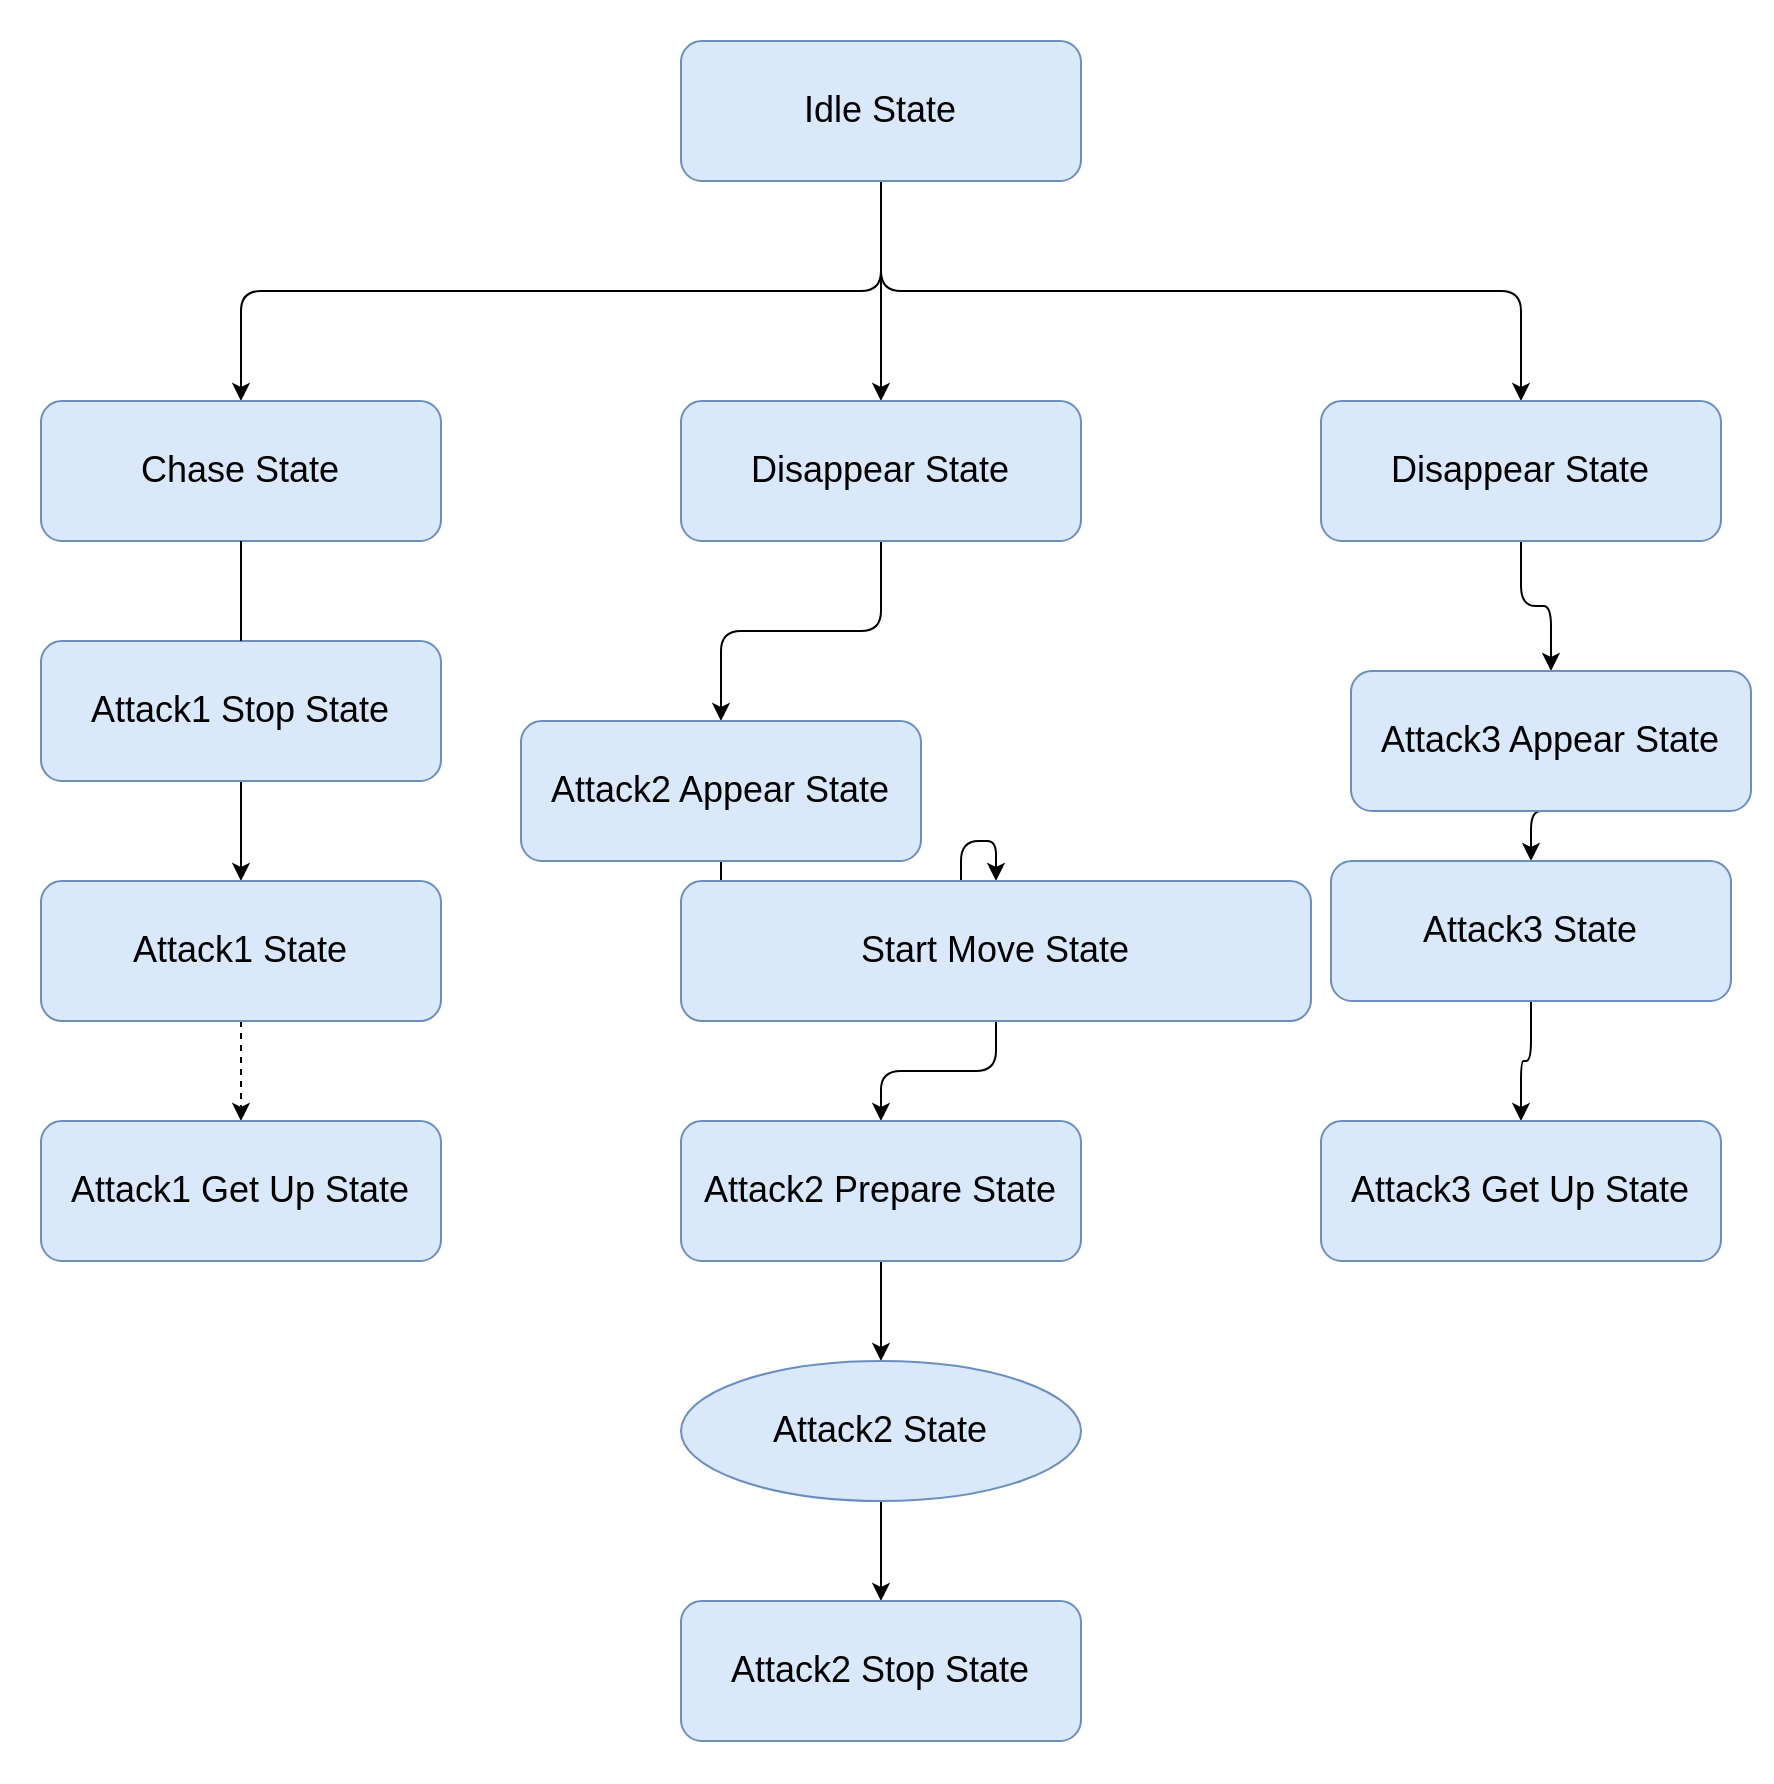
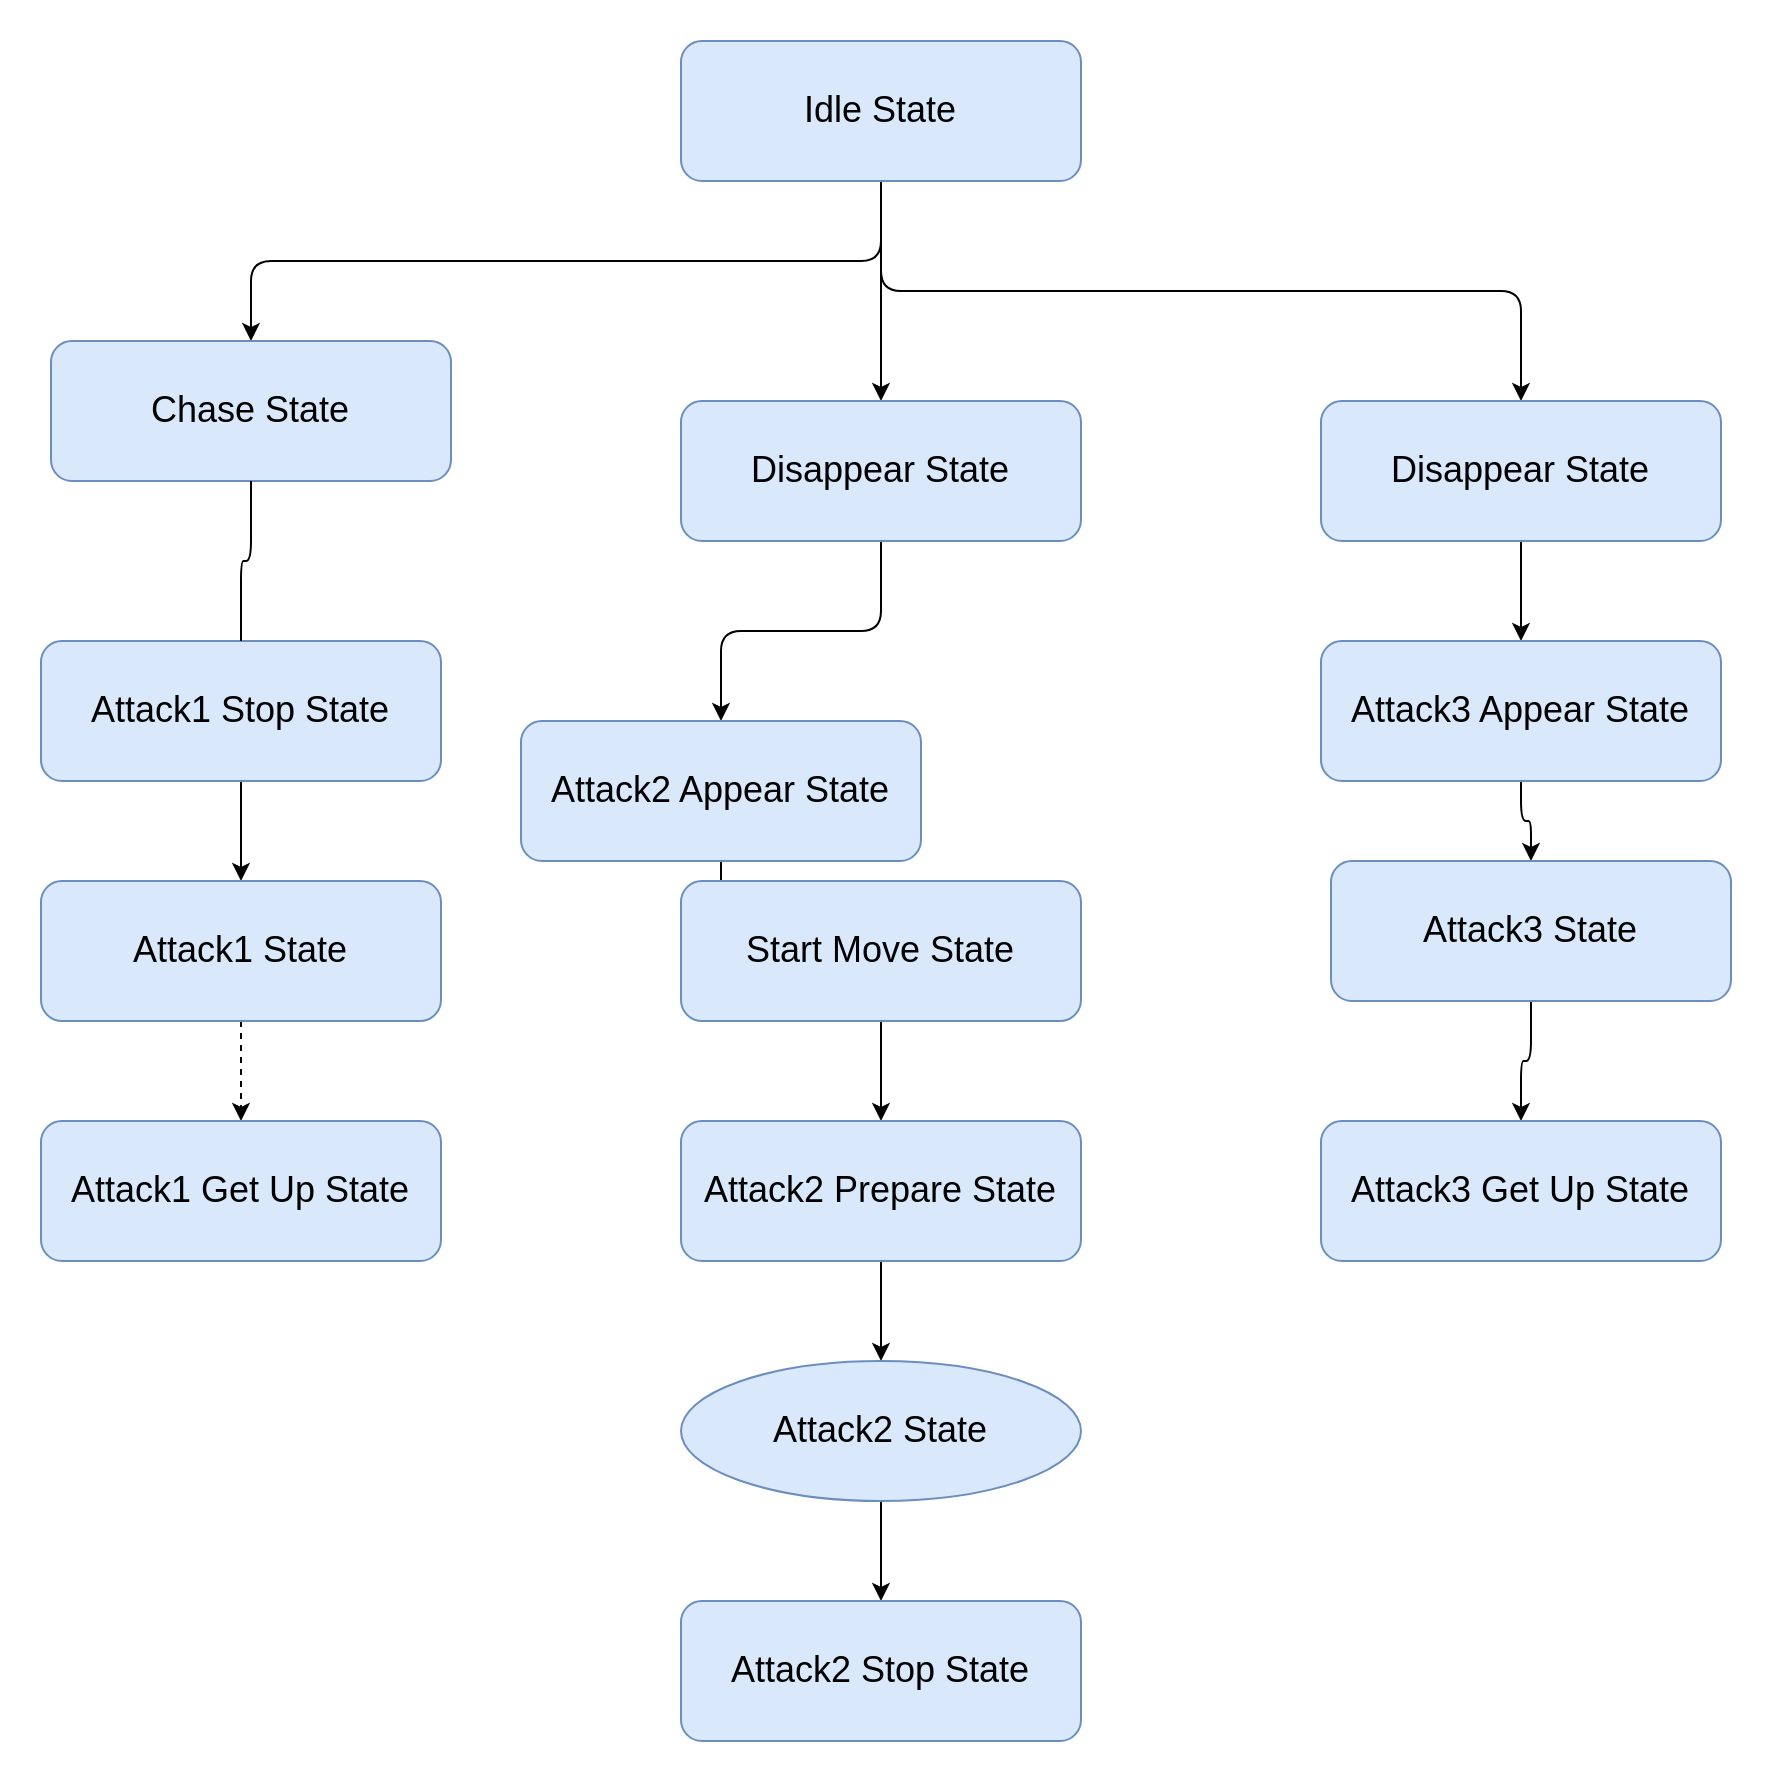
  <mxCell id="0" />
  <mxCell id="1" parent="0" />
  <mxCell id="2" style="edgeStyle=orthogonalEdgeStyle;rounded=1;orthogonalLoop=1;jettySize=auto;html=1;exitX=0.5;exitY=1;exitDx=0;exitDy=0;entryX=0.5;entryY=0;entryDx=0;entryDy=0;fontSize=20;jumpStyle=arc;" edge="1" parent="1" source="5" target="7"><mxGeometry relative="1" as="geometry" /></mxCell>
  <mxCell id="3" style="edgeStyle=orthogonalEdgeStyle;rounded=1;jumpStyle=arc;orthogonalLoop=1;jettySize=auto;html=1;exitX=0.5;exitY=1;exitDx=0;exitDy=0;entryX=0.5;entryY=0;entryDx=0;entryDy=0;fontSize=20;" edge="1" parent="1" source="5" target="9"><mxGeometry relative="1" as="geometry" /></mxCell>
  <mxCell id="4" style="edgeStyle=orthogonalEdgeStyle;rounded=1;jumpStyle=arc;orthogonalLoop=1;jettySize=auto;html=1;exitX=0.5;exitY=1;exitDx=0;exitDy=0;entryX=0.5;entryY=0;entryDx=0;entryDy=0;fontSize=20;" edge="1" parent="1" source="5" target="11"><mxGeometry relative="1" as="geometry" /></mxCell>
  <mxCell id="5" value="&lt;span style=&quot;font-size: 18px;&quot;&gt;Idle State&lt;br&gt;&lt;/span&gt;" style="rounded=1;whiteSpace=wrap;html=1;fillColor=#dae8fc;strokeColor=#6c8ebf;" vertex="1" parent="1"><mxGeometry x="340" y="20" width="200" height="70" as="geometry" /></mxCell>
  <mxCell id="6" style="edgeStyle=orthogonalEdgeStyle;rounded=1;orthogonalLoop=1;jettySize=auto;html=1;exitX=0.5;exitY=1;exitDx=0;exitDy=0;fontSize=20;jumpStyle=arc;startArrow=none;" edge="1" parent="1" source="29" target="13"><mxGeometry relative="1" as="geometry" /></mxCell>
- <mxCell id="7" value="&lt;span style=&quot;font-size: 18px;&quot;&gt;Chase State&lt;br&gt;&lt;/span&gt;" style="rounded=1;whiteSpace=wrap;html=1;fillColor=#dae8fc;strokeColor=#6c8ebf;" vertex="1" parent="1"><mxGeometry x="20" y="200" width="200" height="70" as="geometry" /></mxCell>
+ <mxCell id="7" value="&lt;span style=&quot;font-size: 18px;&quot;&gt;Chase State&lt;br&gt;&lt;/span&gt;" style="rounded=1;whiteSpace=wrap;html=1;fillColor=#dae8fc;strokeColor=#6c8ebf;" vertex="1" parent="1"><mxGeometry x="25" y="170" width="200" height="70" as="geometry" /></mxCell>
  <mxCell id="8" style="edgeStyle=orthogonalEdgeStyle;rounded=1;jumpStyle=arc;orthogonalLoop=1;jettySize=auto;html=1;exitX=0.5;exitY=1;exitDx=0;exitDy=0;entryX=0.5;entryY=0;entryDx=0;entryDy=0;fontSize=20;" edge="1" parent="1" source="9" target="15"><mxGeometry relative="1" as="geometry" /></mxCell>
  <mxCell id="9" value="&lt;span style=&quot;font-size: 18px;&quot;&gt;Disappear State&lt;br&gt;&lt;/span&gt;" style="rounded=1;whiteSpace=wrap;html=1;fillColor=#dae8fc;strokeColor=#6c8ebf;" vertex="1" parent="1"><mxGeometry x="340" y="200" width="200" height="70" as="geometry" /></mxCell>
  <mxCell id="10" style="edgeStyle=orthogonalEdgeStyle;rounded=1;jumpStyle=arc;orthogonalLoop=1;jettySize=auto;html=1;exitX=0.5;exitY=1;exitDx=0;exitDy=0;fontSize=20;" edge="1" parent="1" source="11" target="19"><mxGeometry relative="1" as="geometry" /></mxCell>
  <mxCell id="11" value="&lt;span style=&quot;font-size: 18px;&quot;&gt;Disappear State&lt;/span&gt;&lt;span style=&quot;font-size: 18px;&quot;&gt;&lt;br&gt;&lt;/span&gt;" style="rounded=1;whiteSpace=wrap;html=1;fillColor=#dae8fc;strokeColor=#6c8ebf;" vertex="1" parent="1"><mxGeometry x="660" y="200" width="200" height="70" as="geometry" /></mxCell>
  <mxCell id="12" style="edgeStyle=orthogonalEdgeStyle;rounded=1;jumpStyle=arc;orthogonalLoop=1;jettySize=auto;html=1;exitX=0.5;exitY=1;exitDx=0;exitDy=0;entryX=0.5;entryY=0;entryDx=0;entryDy=0;fontSize=20;dashed=1;" edge="1" parent="1" source="13" target="22"><mxGeometry relative="1" as="geometry" /></mxCell>
  <mxCell id="13" value="&lt;span style=&quot;font-size: 18px;&quot;&gt;Attack1 State&lt;br&gt;&lt;/span&gt;" style="rounded=1;whiteSpace=wrap;html=1;fillColor=#dae8fc;strokeColor=#6c8ebf;" vertex="1" parent="1"><mxGeometry x="20" y="440" width="200" height="70" as="geometry" /></mxCell>
  <mxCell id="14" style="edgeStyle=orthogonalEdgeStyle;rounded=1;jumpStyle=arc;orthogonalLoop=1;jettySize=auto;html=1;exitX=0.5;exitY=1;exitDx=0;exitDy=0;entryX=0.5;entryY=0;entryDx=0;entryDy=0;fontSize=20;" edge="1" parent="1" source="15" target="17"><mxGeometry relative="1" as="geometry" /></mxCell>
  <mxCell id="15" value="&lt;span style=&quot;font-size: 18px;&quot;&gt;Attack2 Appear State&lt;br&gt;&lt;/span&gt;" style="rounded=1;whiteSpace=wrap;html=1;fillColor=#dae8fc;strokeColor=#6c8ebf;" vertex="1" parent="1"><mxGeometry x="260" y="360" width="200" height="70" as="geometry" /></mxCell>
  <mxCell id="16" style="edgeStyle=orthogonalEdgeStyle;rounded=1;jumpStyle=arc;orthogonalLoop=1;jettySize=auto;html=1;exitX=0.5;exitY=1;exitDx=0;exitDy=0;entryX=0.5;entryY=0;entryDx=0;entryDy=0;fontSize=20;" edge="1" parent="1" source="17" target="24"><mxGeometry relative="1" as="geometry" /></mxCell>
- <mxCell id="17" value="&lt;span style=&quot;font-size: 18px;&quot;&gt;Start Move State&lt;br&gt;&lt;/span&gt;" style="rounded=1;whiteSpace=wrap;html=1;fillColor=#dae8fc;strokeColor=#6c8ebf;" vertex="1" parent="1"><mxGeometry x="340" y="440" width="315" height="70" as="geometry" /></mxCell>
+ <mxCell id="17" value="&lt;span style=&quot;font-size: 18px;&quot;&gt;Start Move State&lt;br&gt;&lt;/span&gt;" style="rounded=1;whiteSpace=wrap;html=1;fillColor=#dae8fc;strokeColor=#6c8ebf;" vertex="1" parent="1"><mxGeometry x="340" y="440" width="200" height="70" as="geometry" /></mxCell>
  <mxCell id="18" style="edgeStyle=orthogonalEdgeStyle;rounded=1;jumpStyle=arc;orthogonalLoop=1;jettySize=auto;html=1;exitX=0.5;exitY=1;exitDx=0;exitDy=0;entryX=0.5;entryY=0;entryDx=0;entryDy=0;fontSize=20;" edge="1" source="19" target="21" parent="1"><mxGeometry relative="1" as="geometry" /></mxCell>
- <mxCell id="19" value="&lt;span style=&quot;font-size: 18px;&quot;&gt;Attack3 Appear State&lt;br&gt;&lt;/span&gt;" style="rounded=1;whiteSpace=wrap;html=1;fillColor=#dae8fc;strokeColor=#6c8ebf;" vertex="1" parent="1"><mxGeometry x="675" y="335" width="200" height="70" as="geometry" /></mxCell>
+ <mxCell id="19" value="&lt;span style=&quot;font-size: 18px;&quot;&gt;Attack3 Appear State&lt;br&gt;&lt;/span&gt;" style="rounded=1;whiteSpace=wrap;html=1;fillColor=#dae8fc;strokeColor=#6c8ebf;" vertex="1" parent="1"><mxGeometry x="660" y="320" width="200" height="70" as="geometry" /></mxCell>
  <mxCell id="20" style="edgeStyle=orthogonalEdgeStyle;rounded=1;jumpStyle=arc;orthogonalLoop=1;jettySize=auto;html=1;exitX=0.5;exitY=1;exitDx=0;exitDy=0;fontSize=20;" edge="1" parent="1" source="21" target="28"><mxGeometry relative="1" as="geometry" /></mxCell>
  <mxCell id="21" value="&lt;span style=&quot;font-size: 18px;&quot;&gt;Attack3 State&lt;br&gt;&lt;/span&gt;" style="rounded=1;whiteSpace=wrap;html=1;fillColor=#dae8fc;strokeColor=#6c8ebf;" vertex="1" parent="1"><mxGeometry x="665" y="430" width="200" height="70" as="geometry" /></mxCell>
  <mxCell id="22" value="&lt;span style=&quot;font-size: 18px;&quot;&gt;Attack1 Get Up State&lt;br&gt;&lt;/span&gt;" style="rounded=1;whiteSpace=wrap;html=1;fillColor=#dae8fc;strokeColor=#6c8ebf;" vertex="1" parent="1"><mxGeometry x="20" y="560" width="200" height="70" as="geometry" /></mxCell>
  <mxCell id="23" style="edgeStyle=orthogonalEdgeStyle;rounded=1;jumpStyle=arc;orthogonalLoop=1;jettySize=auto;html=1;exitX=0.5;exitY=1;exitDx=0;exitDy=0;entryX=0.5;entryY=0;entryDx=0;entryDy=0;fontSize=20;" edge="1" parent="1" source="24" target="26"><mxGeometry relative="1" as="geometry" /></mxCell>
  <mxCell id="24" value="&lt;span style=&quot;font-size: 18px;&quot;&gt;Attack2 Prepare State&lt;br&gt;&lt;/span&gt;" style="rounded=1;whiteSpace=wrap;html=1;fillColor=#dae8fc;strokeColor=#6c8ebf;" vertex="1" parent="1"><mxGeometry x="340" y="560" width="200" height="70" as="geometry" /></mxCell>
  <mxCell id="25" style="edgeStyle=orthogonalEdgeStyle;rounded=1;jumpStyle=arc;orthogonalLoop=1;jettySize=auto;html=1;exitX=0.5;exitY=1;exitDx=0;exitDy=0;entryX=0.5;entryY=0;entryDx=0;entryDy=0;fontSize=20;" edge="1" parent="1" source="26" target="27"><mxGeometry relative="1" as="geometry" /></mxCell>
  <mxCell id="26" value="&lt;span style=&quot;font-size: 18px;&quot;&gt;Attack2 State&lt;br&gt;&lt;/span&gt;" style="ellipse;whiteSpace=wrap;html=1;fillColor=#dae8fc;strokeColor=#6c8ebf;" vertex="1" parent="1"><mxGeometry x="340" y="680" width="200" height="70" as="geometry" /></mxCell>
  <mxCell id="27" value="&lt;span style=&quot;font-size: 18px;&quot;&gt;Attack2 Stop State&lt;br&gt;&lt;/span&gt;" style="rounded=1;whiteSpace=wrap;html=1;fillColor=#dae8fc;strokeColor=#6c8ebf;" vertex="1" parent="1"><mxGeometry x="340" y="800" width="200" height="70" as="geometry" /></mxCell>
  <mxCell id="28" value="&lt;span style=&quot;font-size: 18px;&quot;&gt;Attack3 Get Up State&lt;br&gt;&lt;/span&gt;" style="rounded=1;whiteSpace=wrap;html=1;fillColor=#dae8fc;strokeColor=#6c8ebf;" vertex="1" parent="1"><mxGeometry x="660" y="560" width="200" height="70" as="geometry" /></mxCell>
  <mxCell id="29" value="&lt;span style=&quot;font-size: 18px;&quot;&gt;Attack1 Stop State&lt;br&gt;&lt;/span&gt;" style="rounded=1;whiteSpace=wrap;html=1;fillColor=#dae8fc;strokeColor=#6c8ebf;" vertex="1" parent="1"><mxGeometry x="20" y="320" width="200" height="70" as="geometry" /></mxCell>
  <mxCell id="30" value="" style="edgeStyle=orthogonalEdgeStyle;rounded=1;orthogonalLoop=1;jettySize=auto;html=1;exitX=0.5;exitY=1;exitDx=0;exitDy=0;fontSize=20;jumpStyle=arc;endArrow=none;" edge="1" parent="1" source="7" target="29"><mxGeometry relative="1" as="geometry"><mxPoint x="120" y="270" as="sourcePoint" /><mxPoint x="120" y="440" as="targetPoint" /></mxGeometry></mxCell>
